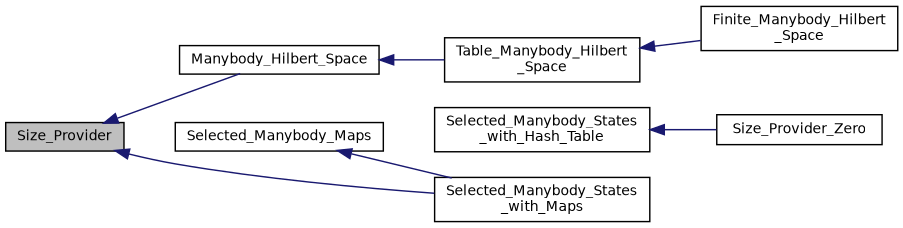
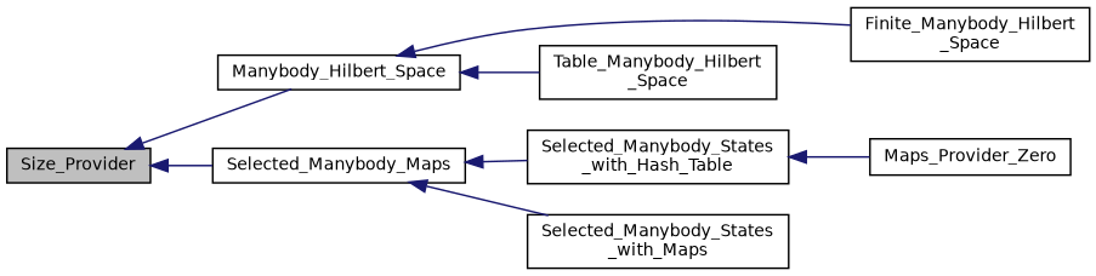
  digraph {
    rankdir=LR
    node [color=black fillcolor=white fontname=Helvetica fontsize=10 shape=record style=filled]
    edge [color=midnightblue dir=back fontname=Helvetica fontsize=10 labelfontname=Helvetica labelfontsize=10 style=solid]
    n1 [fillcolor=grey75 fontcolor=black height=0.2 label=Size_Provider width=0.4]
    n2 [height=0.2 label=Manybody_Hilbert_Space width=0.4]
    n3 [height=0.2 label=Selected_Manybody_Maps width=0.4]
    n4 [height=0.2 label="Finite_Manybody_Hilbert\l_Space" width=0.4]
    n5 [height=0.2 label="Table_Manybody_Hilbert\l_Space" width=0.4]
    n6 [height=0.2 label="Selected_Manybody_States\l_with_Hash_Table" width=0.4]
    n7 [height=0.2 label="Selected_Manybody_States\l_with_Maps" width=0.4]
-   n8 [height=0.2 label=Size_Provider_Zero width=0.4]
+   n8 [height=0.2 label=Maps_Provider_Zero width=0.4]
    n1 -> n2
-   n1 -> n7
-   n5 -> n4
+   n1 -> n3
+   n2 -> n4
    n2 -> n5
+   n3 -> n6
    n3 -> n7
    n6 -> n8
  }
